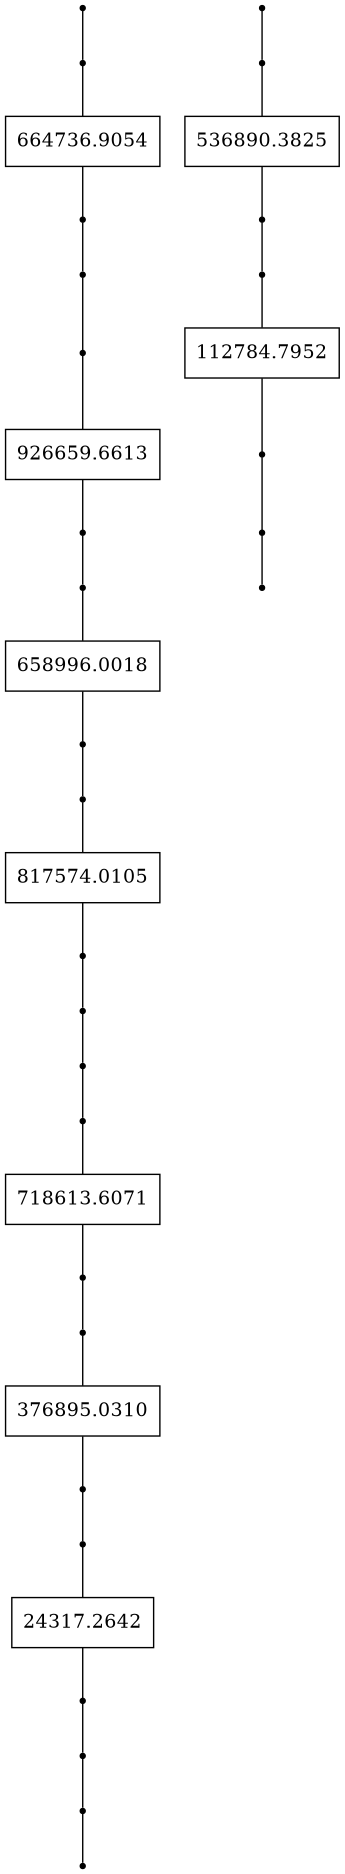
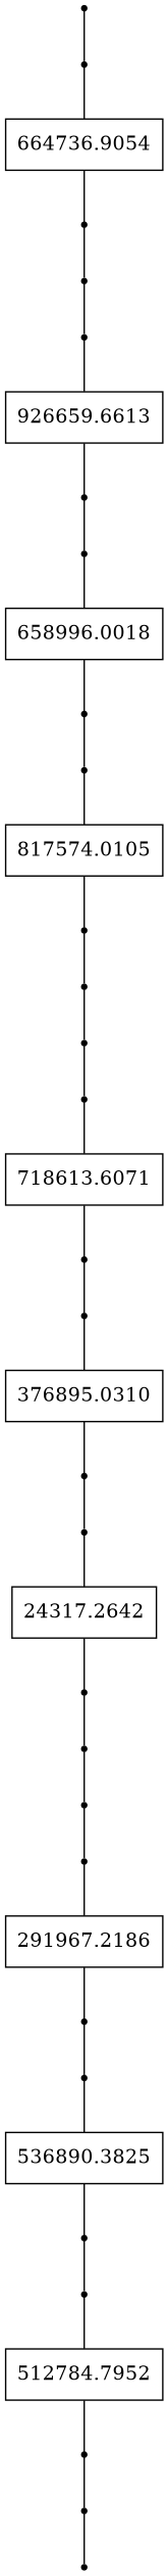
  graph {
    node [shape=point]
    start_266437232
    start_1873859565
    n3 [label=664736.9054 shape=record]
    end_1873859565
    start_1843289228
    start_1361289747
    n7 [label=926659.6613 shape=record]
    end_1843289228
    start_615634843
    start_1758386724
    end_1361289747
    start_1381128261
    n13 [label=658996.0018 shape=record]
    end_1381128261
    start_999609945
    n16 [label=817574.0105 shape=record]
    end_999609945
    n18 [label=718613.6071 shape=record]
    end_615634843
    start_520232556
    start_17037394
    end_1758386724
    start_673068808
    n24 [label=376895.0310 shape=record]
    end_673068808
    start_900008524
    n27 [label=24317.2642 shape=record]
    end_900008524
+   n29 [label=291967.2186 shape=record]
    end_520232556
    end_266437232
    end_17037394
    start_1484531981
    n34 [label=536890.3825 shape=record]
    end_1484531981
    start_1159114532
-   n37 [label=112784.7952 shape=record]
+   n37 [label=512784.7952 shape=record]
    end_1159114532
    start_266437232 -- start_1873859565
    start_1873859565 -- n3
    n3 -- end_1873859565
    end_1873859565 -- start_1843289228
    start_1843289228 -- start_1361289747
    start_1361289747 -- n7
    n7 -- end_1361289747
    end_1843289228 -- start_615634843
    start_615634843 -- start_1758386724
    start_1758386724 -- n18
    end_1361289747 -- start_1381128261
    start_1381128261 -- n13
    n13 -- end_1381128261
    end_1381128261 -- start_999609945
    start_999609945 -- n16
    n16 -- end_999609945
    end_999609945 -- end_1843289228
    n18 -- end_1758386724
    end_615634843 -- start_520232556
    start_520232556 -- start_17037394
+   start_17037394 -- n29
    end_1758386724 -- start_673068808
    start_673068808 -- n24
    n24 -- end_673068808
    end_673068808 -- start_900008524
    start_900008524 -- n27
    n27 -- end_900008524
    end_900008524 -- end_615634843
+   n29 -- end_17037394
    end_520232556 -- end_266437232
    end_17037394 -- start_1484531981
    start_1484531981 -- n34
    n34 -- end_1484531981
    end_1484531981 -- start_1159114532
    start_1159114532 -- n37
    n37 -- end_1159114532
    end_1159114532 -- end_520232556
  }
